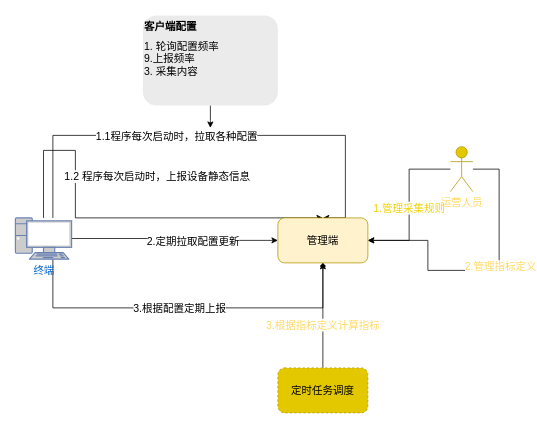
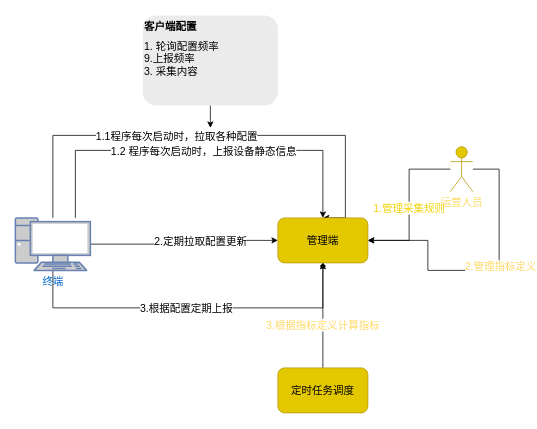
  <mxCell id="0" />
  <mxCell id="1" parent="0" />
  <mxCell id="2" style="edgeStyle=orthogonalEdgeStyle;rounded=0;orthogonalLoop=1;jettySize=auto;html=1;entryX=0;entryY=0.5;entryDx=0;entryDy=0;fontSize=14;" parent="1" source="10" target="16" edge="1"><mxGeometry relative="1" as="geometry" /></mxCell>
  <mxCell id="3" value="2.定期拉取配置更新" style="edgeLabel;html=1;align=center;verticalAlign=middle;resizable=0;points=[];fontSize=14;" parent="2" vertex="1" connectable="0"><mxGeometry x="0.185" relative="1" as="geometry"><mxPoint as="offset" /></mxGeometry></mxCell>
  <mxCell id="4" style="edgeStyle=orthogonalEdgeStyle;rounded=0;orthogonalLoop=1;jettySize=auto;html=1;entryX=0.5;entryY=0;entryDx=0;entryDy=0;fontSize=14;" parent="1" source="10" target="16" edge="1"><mxGeometry relative="1" as="geometry"><Array as="points"><mxPoint x="70" y="180" /><mxPoint x="460" y="180" /><mxPoint x="460" y="290" /></Array></mxGeometry></mxCell>
  <mxCell id="5" value="1.1程序每次启动时，拉取各种配置" style="edgeLabel;html=1;align=center;verticalAlign=middle;resizable=0;points=[];fontSize=14;" parent="4" vertex="1" connectable="0"><mxGeometry x="-0.24" relative="1" as="geometry"><mxPoint x="31" as="offset" /></mxGeometry></mxCell>
  <mxCell id="6" style="edgeStyle=orthogonalEdgeStyle;rounded=0;orthogonalLoop=1;jettySize=auto;html=1;entryX=0.5;entryY=1;entryDx=0;entryDy=0;fontSize=14;" parent="1" source="10" target="16" edge="1"><mxGeometry relative="1" as="geometry"><mxPoint x="120" y="405" as="sourcePoint" /><mxPoint x="490" y="340" as="targetPoint" /><Array as="points"><mxPoint x="70" y="410" /><mxPoint x="430" y="410" /></Array></mxGeometry></mxCell>
  <mxCell id="7" value="3.根据配置定期上报" style="edgeLabel;html=1;align=center;verticalAlign=middle;resizable=0;points=[];fontSize=14;" parent="6" vertex="1" connectable="0"><mxGeometry x="-0.23" y="-3" relative="1" as="geometry"><mxPoint x="46" y="-3" as="offset" /></mxGeometry></mxCell>
  <mxCell id="8" style="edgeStyle=orthogonalEdgeStyle;rounded=0;orthogonalLoop=1;jettySize=auto;html=1;entryX=0.5;entryY=0;entryDx=0;entryDy=0;fontSize=14;" parent="1" source="10" target="16" edge="1"><mxGeometry relative="1" as="geometry"><Array as="points"><mxPoint x="100" y="200" /></Array></mxGeometry></mxCell>
  <mxCell id="9" value="1.2 程序每次启动时，上报设备静态信息" style="edgeLabel;html=1;align=center;verticalAlign=middle;resizable=0;points=[];fontSize=14;" parent="8" vertex="1" connectable="0"><mxGeometry x="-0.4" y="1" relative="1" as="geometry"><mxPoint x="107" y="1" as="offset" /></mxGeometry></mxCell>
- <mxCell id="10" value="终端" style="fontColor=#0066CC;verticalAlign=top;verticalLabelPosition=bottom;labelPosition=center;align=center;html=1;outlineConnect=0;fillColor=#CCCCCC;strokeColor=#6881B3;gradientColor=none;gradientDirection=north;strokeWidth=2;shape=mxgraph.networks.pc;fontSize=14;" parent="1" vertex="1"><mxGeometry x="20" y="290" width="75" height="55" as="geometry" /></mxCell>
+ <mxCell id="10" value="终端" style="fontColor=#0066CC;verticalAlign=top;verticalLabelPosition=bottom;labelPosition=center;align=center;html=1;outlineConnect=0;fillColor=#CCCCCC;strokeColor=#6881B3;gradientColor=none;gradientDirection=north;strokeWidth=2;shape=mxgraph.networks.pc;fontSize=14;" parent="1" vertex="1"><mxGeometry x="20" y="290" width="100" height="70" as="geometry" /></mxCell>
  <mxCell id="11" style="edgeStyle=orthogonalEdgeStyle;rounded=0;orthogonalLoop=1;jettySize=auto;html=1;entryX=1;entryY=0.5;entryDx=0;entryDy=0;fontSize=14;" parent="1" source="15" target="16" edge="1"><mxGeometry relative="1" as="geometry" /></mxCell>
  <mxCell id="12" value="1.管理采集规则" style="edgeLabel;html=1;align=center;verticalAlign=middle;resizable=0;points=[];fontColor=#f2d307;fontSize=14;" vertex="1" connectable="0" parent="11"><mxGeometry x="0.037" y="-1" relative="1" as="geometry"><mxPoint as="offset" /></mxGeometry></mxCell>
  <mxCell id="13" style="edgeStyle=orthogonalEdgeStyle;rounded=0;orthogonalLoop=1;jettySize=auto;html=1;entryX=1;entryY=0.5;entryDx=0;entryDy=0;fontSize=14;" edge="1" parent="1" source="15" target="16"><mxGeometry relative="1" as="geometry"><Array as="points"><mxPoint x="665" y="360" /><mxPoint x="570" y="360" /><mxPoint x="570" y="320" /></Array></mxGeometry></mxCell>
  <mxCell id="14" value="2.管理指标定义" style="edgeLabel;html=1;align=center;verticalAlign=middle;resizable=0;points=[];fontColor=#FFD966;fontSize=14;" vertex="1" connectable="0" parent="13"><mxGeometry x="-0.146" y="1" relative="1" as="geometry"><mxPoint as="offset" /></mxGeometry></mxCell>
  <mxCell id="15" value="&lt;font style=&quot;font-size: 14px;&quot; data-sider-select-id=&quot;ee43f7c1-da17-48c8-bbaa-2cdbdbaa631c&quot; color=&quot;#ffd966&quot;&gt;运营人员&lt;/font&gt;&lt;div style=&quot;font-size: 14px;&quot;&gt;&lt;br style=&quot;font-size: 14px;&quot;&gt;&lt;/div&gt;" style="shape=umlActor;verticalLabelPosition=bottom;verticalAlign=top;html=1;outlineConnect=0;fillColor=#e3c800;strokeColor=#B09500;fontColor=#000000;fontSize=14;" parent="1" vertex="1"><mxGeometry x="600" y="195" width="30" height="60" as="geometry" /></mxCell>
- <mxCell id="16" value="管理端" style="rounded=1;whiteSpace=wrap;html=1;fillColor=#fff2cc;fontColor=#000000;strokeColor=#B09500;fontSize=14;" parent="1" vertex="1"><mxGeometry x="370" y="290" width="120" height="60" as="geometry" /></mxCell>
+ <mxCell id="16" value="管理端" style="rounded=1;whiteSpace=wrap;html=1;fillColor=#e3c800;fontColor=#000000;strokeColor=#B09500;fontSize=14;" parent="1" vertex="1"><mxGeometry x="370" y="290" width="120" height="60" as="geometry" /></mxCell>
  <mxCell id="17" style="edgeStyle=orthogonalEdgeStyle;rounded=0;orthogonalLoop=1;jettySize=auto;html=1;fontSize=14;" edge="1" parent="1" source="18"><mxGeometry relative="1" as="geometry"><mxPoint x="280" y="170" as="targetPoint" /></mxGeometry></mxCell>
  <mxCell id="18" value="&lt;h1 data-sider-select-id=&quot;98f66086-cdd4-4170-b3d4-e38ff03e341f&quot; style=&quot;margin-top: 0px; font-size: 14px;&quot;&gt;&lt;font data-sider-select-id=&quot;06025c8f-57d1-475f-8d5c-050eaba5937e&quot; style=&quot;font-size: 14px;&quot;&gt;客户端配置&lt;/font&gt;&lt;/h1&gt;&lt;div style=&quot;font-size: 14px;&quot;&gt;1. 轮询配置频率&lt;/div&gt;&lt;div style=&quot;font-size: 14px;&quot;&gt;9.上报频率&lt;/div&gt;&lt;div style=&quot;font-size: 14px;&quot;&gt;3. 采集内容&lt;/div&gt;" style="text;html=1;whiteSpace=wrap;overflow=hidden;rounded=1;labelBorderColor=none;shadow=0;fillColor=#EBEBEB;fontSize=14;" parent="1" vertex="1"><mxGeometry x="190" y="20" width="180" height="120" as="geometry" /></mxCell>
  <mxCell id="19" style="edgeStyle=orthogonalEdgeStyle;rounded=0;orthogonalLoop=1;jettySize=auto;html=1;fontSize=14;endArrow=diamond;" edge="1" parent="1" source="21" target="16"><mxGeometry relative="1" as="geometry" /></mxCell>
  <mxCell id="20" value="3.根据指标定义计算指标" style="edgeLabel;html=1;align=center;verticalAlign=middle;resizable=0;points=[];fontColor=#FFD966;fontSize=14;" vertex="1" connectable="0" parent="19"><mxGeometry x="-0.178" y="1" relative="1" as="geometry"><mxPoint as="offset" /></mxGeometry></mxCell>
- <mxCell id="21" value="定时任务调度" style="rounded=1;whiteSpace=wrap;html=1;fillColor=#e3c800;fontColor=#000000;strokeColor=#B09500;fontSize=14;dashed=1;" vertex="1" parent="1"><mxGeometry x="370" y="490" width="120" height="60" as="geometry" /></mxCell>
+ <mxCell id="21" value="定时任务调度" style="rounded=1;whiteSpace=wrap;html=1;fillColor=#e3c800;fontColor=#000000;strokeColor=#B09500;fontSize=14;" vertex="1" parent="1"><mxGeometry x="370" y="490" width="120" height="60" as="geometry" /></mxCell>
